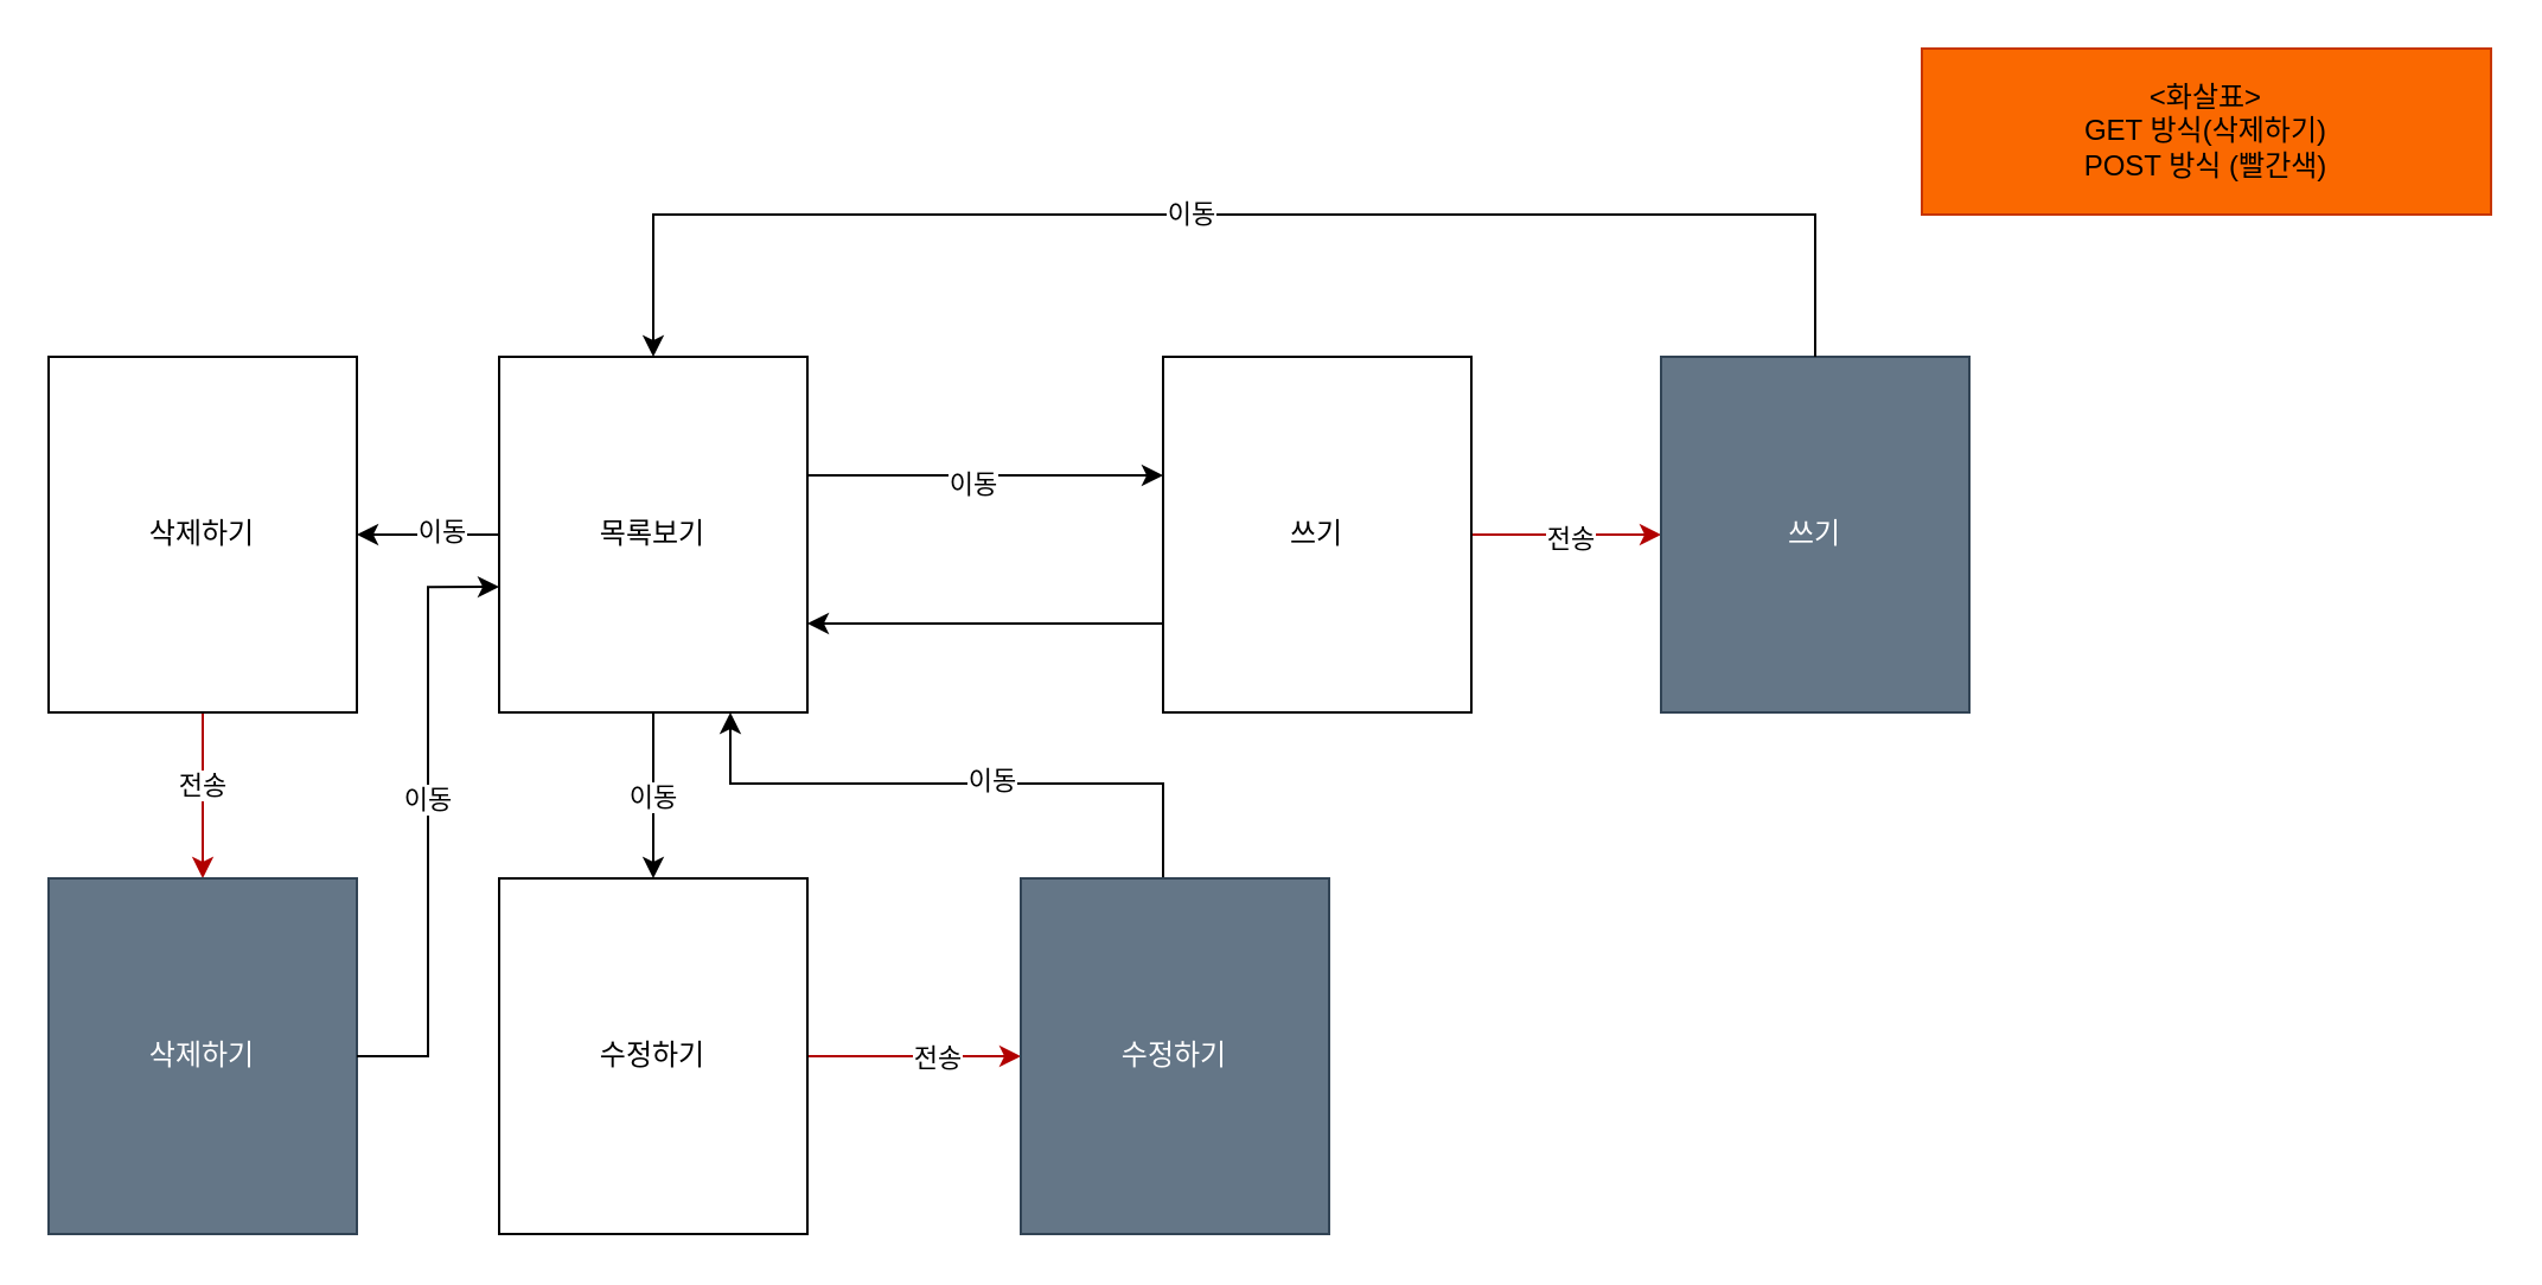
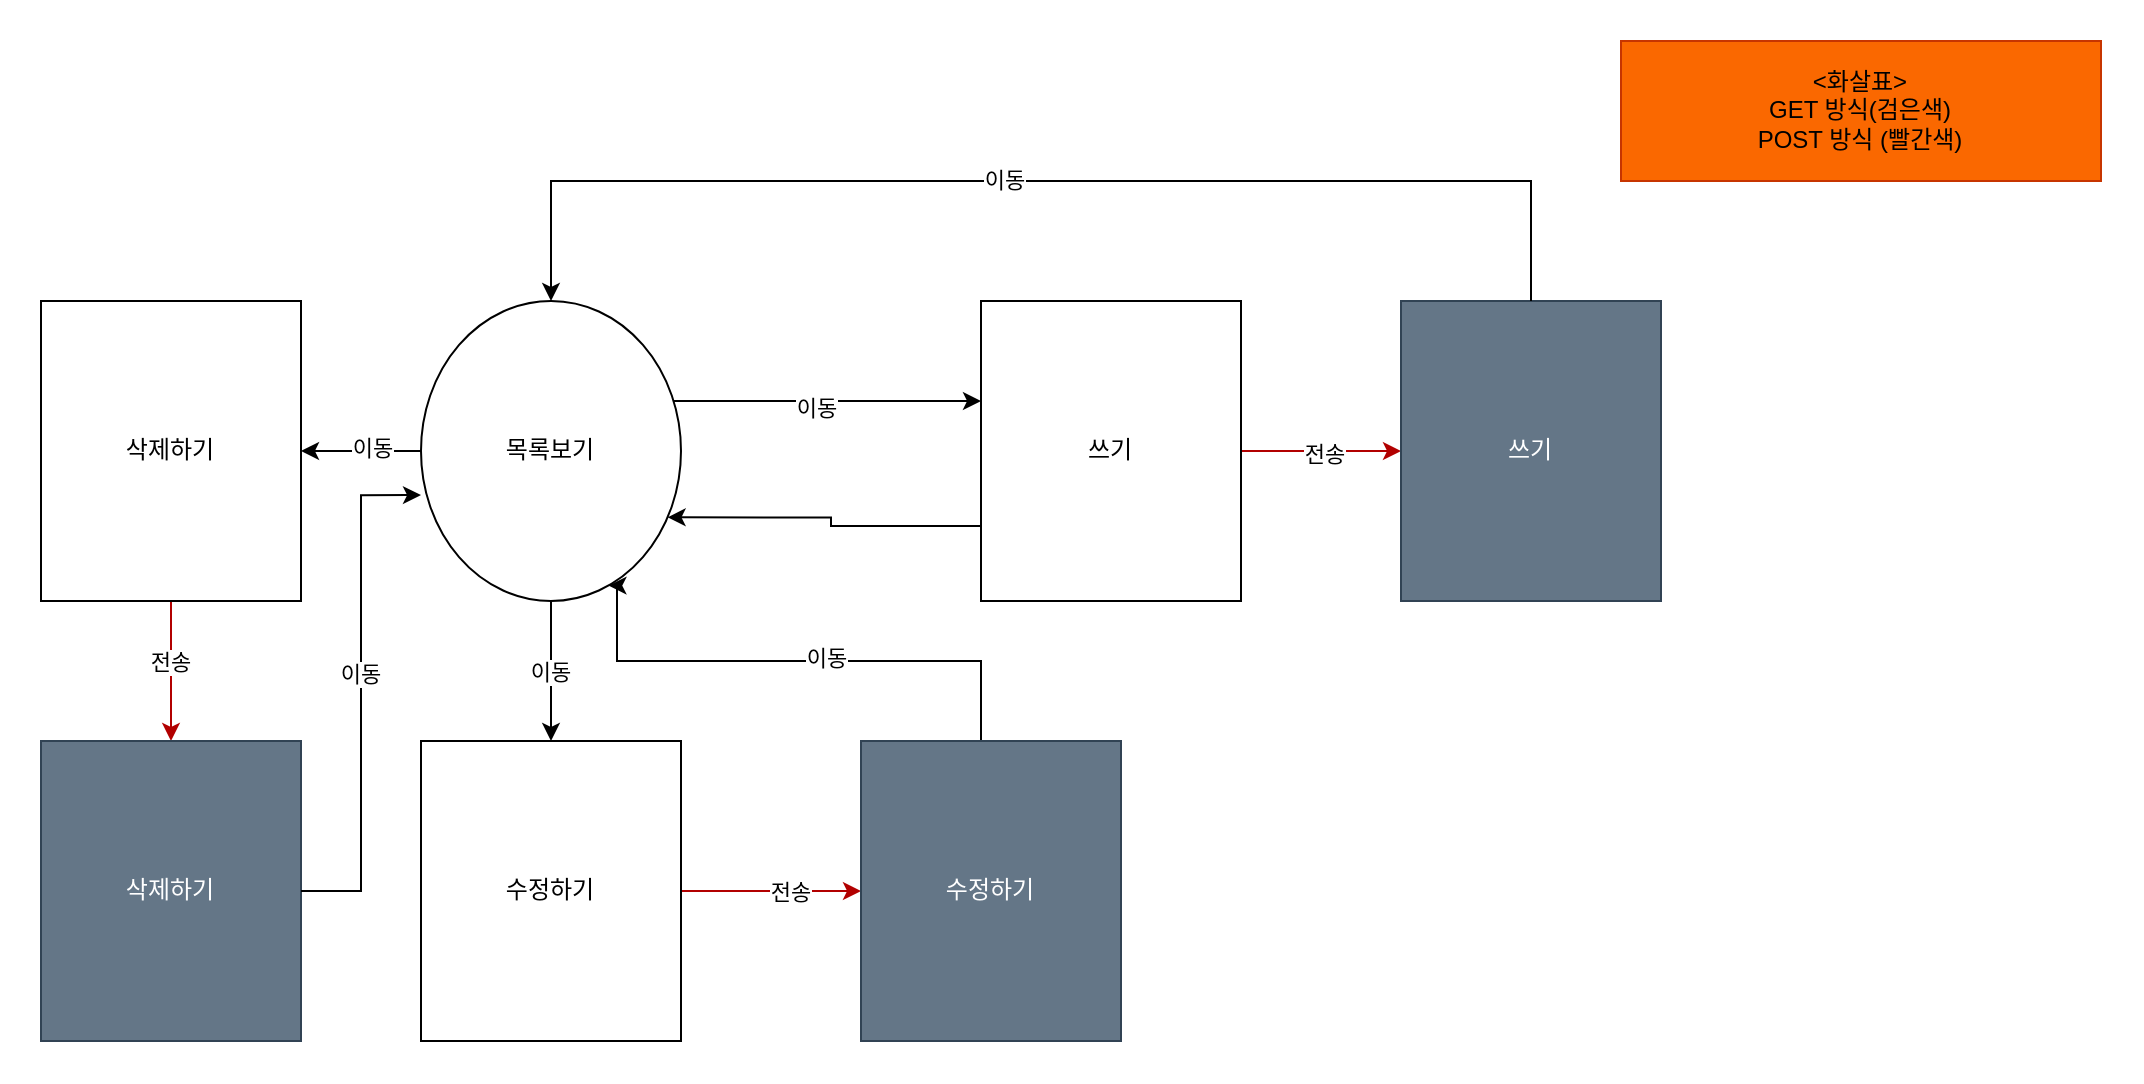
  <mxCell id="0" />
  <mxCell id="1" parent="0" />
  <mxCell id="2" value="" style="edgeStyle=orthogonalEdgeStyle;rounded=0;orthogonalLoop=1;jettySize=auto;html=1;" edge="1" parent="1" source="8" target="12"><mxGeometry relative="1" as="geometry"><Array as="points"><mxPoint x="370" y="200" /><mxPoint x="370" y="200" /></Array></mxGeometry></mxCell>
  <mxCell id="3" value="이동" style="edgeLabel;html=1;align=center;verticalAlign=middle;resizable=0;points=[];" vertex="1" connectable="0" parent="2"><mxGeometry x="-0.08" y="-3" relative="1" as="geometry"><mxPoint as="offset" /></mxGeometry></mxCell>
  <mxCell id="4" value="" style="edgeStyle=orthogonalEdgeStyle;rounded=0;orthogonalLoop=1;jettySize=auto;html=1;" edge="1" parent="1" source="8" target="15"><mxGeometry relative="1" as="geometry" /></mxCell>
  <mxCell id="5" value="이동" style="edgeLabel;html=1;align=center;verticalAlign=middle;resizable=0;points=[];" vertex="1" connectable="0" parent="4"><mxGeometry y="-1" relative="1" as="geometry"><mxPoint as="offset" /></mxGeometry></mxCell>
  <mxCell id="6" value="" style="edgeStyle=orthogonalEdgeStyle;rounded=0;orthogonalLoop=1;jettySize=auto;html=1;" edge="1" parent="1" source="8" target="18"><mxGeometry relative="1" as="geometry" /></mxCell>
  <mxCell id="7" value="이동" style="edgeLabel;html=1;align=center;verticalAlign=middle;resizable=0;points=[];" vertex="1" connectable="0" parent="6"><mxGeometry x="-0.167" y="-2" relative="1" as="geometry"><mxPoint as="offset" /></mxGeometry></mxCell>
- <mxCell id="8" value="목록보기" style="whiteSpace=wrap;html=1;" vertex="1" parent="1"><mxGeometry x="210" y="150" width="130" height="150" as="geometry" /></mxCell>
+ <mxCell id="8" value="목록보기" style="ellipse;whiteSpace=wrap;html=1;" vertex="1" parent="1"><mxGeometry x="210" y="150" width="130" height="150" as="geometry" /></mxCell>
  <mxCell id="9" value="" style="edgeStyle=orthogonalEdgeStyle;rounded=0;orthogonalLoop=1;jettySize=auto;html=1;fillColor=#e51400;strokeColor=#B20000;" edge="1" parent="1" source="12" target="19"><mxGeometry relative="1" as="geometry" /></mxCell>
  <mxCell id="10" value="전송" style="edgeLabel;html=1;align=center;verticalAlign=middle;resizable=0;points=[];" vertex="1" connectable="0" parent="9"><mxGeometry x="0.029" y="-1" relative="1" as="geometry"><mxPoint as="offset" /></mxGeometry></mxCell>
  <mxCell id="11" style="edgeStyle=orthogonalEdgeStyle;rounded=0;orthogonalLoop=1;jettySize=auto;html=1;exitX=0;exitY=0.75;exitDx=0;exitDy=0;entryX=1;entryY=0.75;entryDx=0;entryDy=0;" edge="1" parent="1" source="12" target="8"><mxGeometry relative="1" as="geometry" /></mxCell>
  <mxCell id="12" value="쓰기" style="whiteSpace=wrap;html=1;" vertex="1" parent="1"><mxGeometry x="490" y="150" width="130" height="150" as="geometry" /></mxCell>
  <mxCell id="13" value="" style="edgeStyle=orthogonalEdgeStyle;rounded=0;orthogonalLoop=1;jettySize=auto;html=1;fillColor=#e51400;strokeColor=#B20000;" edge="1" parent="1" source="15" target="25"><mxGeometry relative="1" as="geometry" /></mxCell>
  <mxCell id="14" value="전송" style="edgeLabel;html=1;align=center;verticalAlign=middle;resizable=0;points=[];" vertex="1" connectable="0" parent="13"><mxGeometry x="0.2" relative="1" as="geometry"><mxPoint as="offset" /></mxGeometry></mxCell>
  <mxCell id="15" value="수정하기" style="whiteSpace=wrap;html=1;" vertex="1" parent="1"><mxGeometry x="210" y="370" width="130" height="150" as="geometry" /></mxCell>
  <mxCell id="16" value="" style="edgeStyle=orthogonalEdgeStyle;rounded=0;orthogonalLoop=1;jettySize=auto;html=1;fillColor=#e51400;strokeColor=#B20000;" edge="1" parent="1" source="18" target="26"><mxGeometry relative="1" as="geometry" /></mxCell>
  <mxCell id="17" value="전송" style="edgeLabel;html=1;align=center;verticalAlign=middle;resizable=0;points=[];" vertex="1" connectable="0" parent="16"><mxGeometry x="-0.143" y="-1" relative="1" as="geometry"><mxPoint as="offset" /></mxGeometry></mxCell>
  <mxCell id="18" value="삭제하기" style="whiteSpace=wrap;html=1;" vertex="1" parent="1"><mxGeometry x="20" y="150" width="130" height="150" as="geometry" /></mxCell>
  <mxCell id="19" value="&lt;div&gt;쓰기&lt;/div&gt;" style="whiteSpace=wrap;html=1;fillColor=#647687;fontColor=#ffffff;strokeColor=#314354;" vertex="1" parent="1"><mxGeometry x="700" y="150" width="130" height="150" as="geometry" /></mxCell>
- <mxCell id="20" value="&lt;div&gt;&amp;lt;화살표&amp;gt;&lt;/div&gt;GET 방식(삭제하기)&lt;div&gt;POST 방식 (빨간색)&lt;/div&gt;" style="text;html=1;align=center;verticalAlign=middle;whiteSpace=wrap;rounded=0;fillColor=#fa6800;fontColor=#000000;strokeColor=#C73500;" vertex="1" parent="1"><mxGeometry x="810" width="240" height="70" as="geometry" y="20" /></mxCell>
+ <mxCell id="20" value="&lt;div&gt;&amp;lt;화살표&amp;gt;&lt;/div&gt;GET 방식(검은색)&lt;div&gt;POST 방식 (빨간색)&lt;/div&gt;" style="text;html=1;align=center;verticalAlign=middle;whiteSpace=wrap;rounded=0;fillColor=#fa6800;fontColor=#000000;strokeColor=#C73500;" vertex="1" parent="1"><mxGeometry x="810" width="240" height="70" as="geometry" y="20" /></mxCell>
  <mxCell id="21" style="edgeStyle=orthogonalEdgeStyle;rounded=0;orthogonalLoop=1;jettySize=auto;html=1;entryX=0.5;entryY=0;entryDx=0;entryDy=0;" edge="1" parent="1" source="19" target="8"><mxGeometry relative="1" as="geometry"><mxPoint x="260" y="90" as="targetPoint" /><Array as="points"><mxPoint x="765" y="90" /><mxPoint x="275" y="90" /></Array></mxGeometry></mxCell>
  <mxCell id="22" value="이동" style="edgeLabel;html=1;align=center;verticalAlign=middle;resizable=0;points=[];" vertex="1" connectable="0" parent="21"><mxGeometry x="0.063" y="-1" relative="1" as="geometry"><mxPoint as="offset" /></mxGeometry></mxCell>
  <mxCell id="23" style="edgeStyle=orthogonalEdgeStyle;rounded=0;orthogonalLoop=1;jettySize=auto;html=1;entryX=0.75;entryY=1;entryDx=0;entryDy=0;" edge="1" parent="1" source="25" target="8"><mxGeometry relative="1" as="geometry"><mxPoint x="310" y="321" as="targetPoint" /><Array as="points"><mxPoint x="490" y="330" /><mxPoint x="308" y="330" /></Array></mxGeometry></mxCell>
  <mxCell id="24" value="이동" style="edgeLabel;html=1;align=center;verticalAlign=middle;resizable=0;points=[];" vertex="1" connectable="0" parent="23"><mxGeometry x="-0.103" y="-2" relative="1" as="geometry"><mxPoint as="offset" /></mxGeometry></mxCell>
  <mxCell id="25" value="수정하기" style="whiteSpace=wrap;html=1;fillColor=#647687;fontColor=#ffffff;strokeColor=#314354;" vertex="1" parent="1"><mxGeometry x="430" y="370" width="130" height="150" as="geometry" /></mxCell>
  <mxCell id="26" value="삭제하기" style="whiteSpace=wrap;html=1;fillColor=#647687;fontColor=#ffffff;strokeColor=#314354;" vertex="1" parent="1"><mxGeometry x="20" y="370" width="130" height="150" as="geometry" /></mxCell>
  <mxCell id="27" style="edgeStyle=orthogonalEdgeStyle;rounded=0;orthogonalLoop=1;jettySize=auto;html=1;entryX=0;entryY=0.647;entryDx=0;entryDy=0;entryPerimeter=0;" edge="1" parent="1" source="26" target="8"><mxGeometry relative="1" as="geometry" /></mxCell>
  <mxCell id="28" value="이동" style="edgeLabel;html=1;align=center;verticalAlign=middle;resizable=0;points=[];" vertex="1" connectable="0" parent="27"><mxGeometry x="0.078" y="1" relative="1" as="geometry"><mxPoint as="offset" /></mxGeometry></mxCell>
